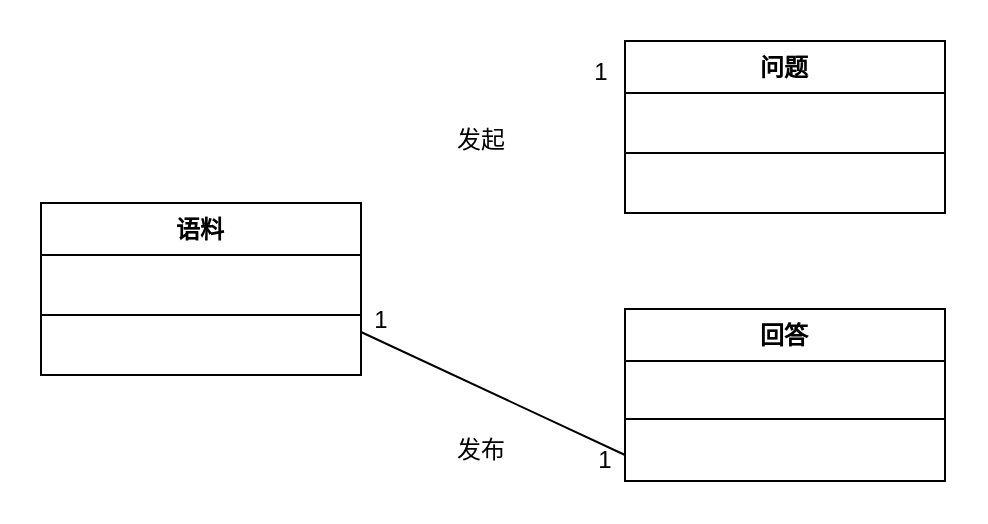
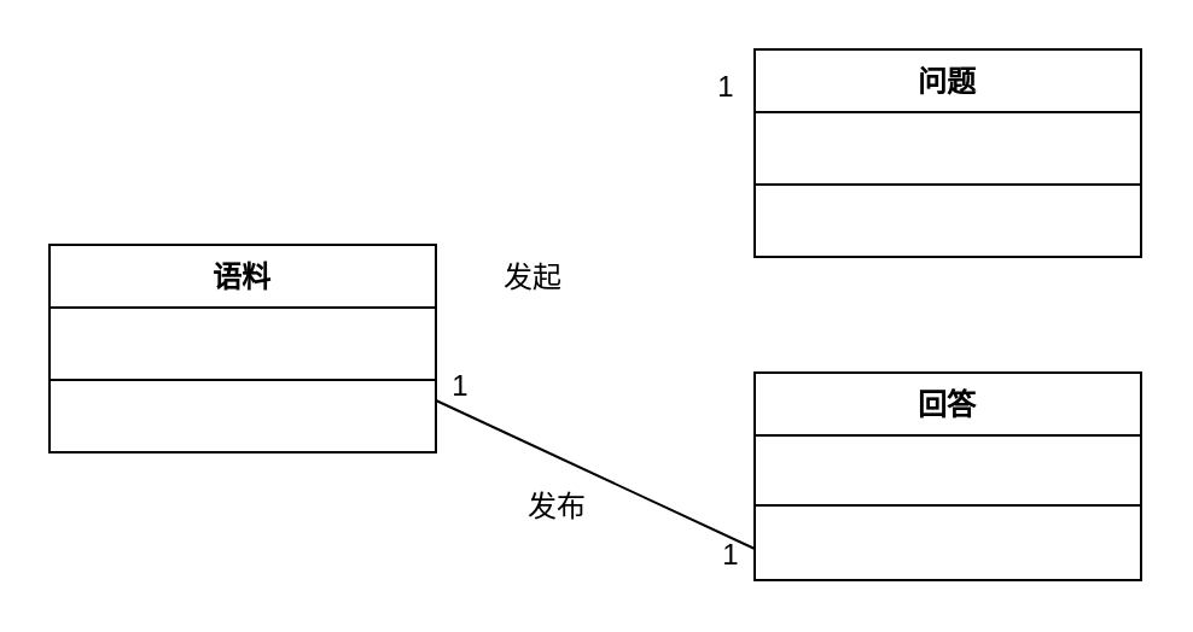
  <mxCell id="0" />
  <mxCell id="1" parent="0" />
  <mxCell id="2" value="问题" style="swimlane;fontStyle=1;align=center;verticalAlign=top;childLayout=stackLayout;horizontal=1;startSize=26;horizontalStack=0;resizeParent=1;resizeParentMax=0;resizeLast=0;collapsible=1;marginBottom=0;" vertex="1" parent="1"><mxGeometry x="312" y="20" width="160" height="86" as="geometry" /></mxCell>
  <mxCell id="3" value=" " style="text;strokeColor=none;fillColor=none;align=center;verticalAlign=middle;spacingLeft=4;spacingRight=4;overflow=hidden;rotatable=0;points=[[0,0.5],[1,0.5]];portConstraint=eastwest;" vertex="1" parent="2"><mxGeometry y="26" width="160" height="26" as="geometry" /></mxCell>
  <mxCell id="4" value="" style="line;strokeWidth=1;fillColor=none;align=left;verticalAlign=middle;spacingTop=-1;spacingLeft=3;spacingRight=3;rotatable=0;labelPosition=right;points=[];portConstraint=eastwest;" vertex="1" parent="2"><mxGeometry y="52" width="160" height="8" as="geometry" /></mxCell>
  <mxCell id="5" value=" " style="text;strokeColor=none;fillColor=none;align=left;verticalAlign=top;spacingLeft=4;spacingRight=4;overflow=hidden;rotatable=0;points=[[0,0.5],[1,0.5]];portConstraint=eastwest;" vertex="1" parent="2"><mxGeometry y="60" width="160" height="26" as="geometry" /></mxCell>
  <mxCell id="6" value="回答" style="swimlane;fontStyle=1;align=center;verticalAlign=top;childLayout=stackLayout;horizontal=1;startSize=26;horizontalStack=0;resizeParent=1;resizeParentMax=0;resizeLast=0;collapsible=1;marginBottom=0;" vertex="1" parent="1"><mxGeometry x="312" y="154" width="160" height="86" as="geometry" /></mxCell>
  <mxCell id="7" value=" " style="text;strokeColor=none;fillColor=none;align=center;verticalAlign=middle;spacingLeft=4;spacingRight=4;overflow=hidden;rotatable=0;points=[[0,0.5],[1,0.5]];portConstraint=eastwest;" vertex="1" parent="6"><mxGeometry y="26" width="160" height="24" as="geometry" /></mxCell>
  <mxCell id="8" value="" style="line;strokeWidth=1;fillColor=none;align=left;verticalAlign=middle;spacingTop=-1;spacingLeft=3;spacingRight=3;rotatable=0;labelPosition=right;points=[];portConstraint=eastwest;" vertex="1" parent="6"><mxGeometry y="50" width="160" height="10" as="geometry" /></mxCell>
  <mxCell id="9" value=" " style="text;strokeColor=none;fillColor=none;align=left;verticalAlign=top;spacingLeft=4;spacingRight=4;overflow=hidden;rotatable=0;points=[[0,0.5],[1,0.5]];portConstraint=eastwest;" vertex="1" parent="6"><mxGeometry y="60" width="160" height="26" as="geometry" /></mxCell>
  <mxCell id="10" style="edgeStyle=none;rounded=0;orthogonalLoop=1;jettySize=auto;html=1;exitX=1;exitY=0.75;exitDx=0;exitDy=0;entryX=0;entryY=0.5;entryDx=0;entryDy=0;endArrow=none;endFill=0;" edge="1" parent="1" source="13" target="9"><mxGeometry relative="1" as="geometry" /></mxCell>
  <mxCell id="11" value="1" style="text;html=1;align=center;verticalAlign=middle;resizable=0;points=[];autosize=1;" vertex="1" parent="1"><mxGeometry x="180" y="150" width="20" height="20" as="geometry" /></mxCell>
- <mxCell id="12" value="发布" style="text;html=1;align=center;verticalAlign=middle;resizable=0;points=[];autosize=1;" vertex="1" parent="1"><mxGeometry x="220" y="215" width="40" height="20" as="geometry" /></mxCell>
+ <mxCell id="12" value="发布" style="text;html=1;align=center;verticalAlign=middle;resizable=0;points=[];autosize=1;" vertex="1" parent="1"><mxGeometry x="210" y="200" width="40" height="20" as="geometry" /></mxCell>
  <mxCell id="13" value="语料" style="swimlane;fontStyle=1;align=center;verticalAlign=top;childLayout=stackLayout;horizontal=1;startSize=26;horizontalStack=0;resizeParent=1;resizeParentMax=0;resizeLast=0;collapsible=1;marginBottom=0;" vertex="1" parent="1"><mxGeometry x="20" y="101" width="160" height="86" as="geometry" /></mxCell>
  <mxCell id="14" value=" " style="text;strokeColor=none;fillColor=none;align=center;verticalAlign=middle;spacingLeft=4;spacingRight=4;overflow=hidden;rotatable=0;points=[[0,0.5],[1,0.5]];portConstraint=eastwest;" vertex="1" parent="13"><mxGeometry y="26" width="160" height="26" as="geometry" /></mxCell>
  <mxCell id="15" value="" style="line;strokeWidth=1;fillColor=none;align=left;verticalAlign=middle;spacingTop=-1;spacingLeft=3;spacingRight=3;rotatable=0;labelPosition=right;points=[];portConstraint=eastwest;" vertex="1" parent="13"><mxGeometry y="52" width="160" height="8" as="geometry" /></mxCell>
  <mxCell id="16" value=" " style="text;strokeColor=none;fillColor=none;align=left;verticalAlign=top;spacingLeft=4;spacingRight=4;overflow=hidden;rotatable=0;points=[[0,0.5],[1,0.5]];portConstraint=eastwest;" vertex="1" parent="13"><mxGeometry y="60" width="160" height="26" as="geometry" /></mxCell>
  <mxCell id="17" value="1" style="text;html=1;align=center;verticalAlign=middle;resizable=0;points=[];autosize=1;" vertex="1" parent="1"><mxGeometry x="292" y="220" width="20" height="20" as="geometry" /></mxCell>
  <mxCell id="18" value="1" style="text;html=1;align=center;verticalAlign=middle;resizable=0;points=[];autosize=1;" vertex="1" parent="1"><mxGeometry x="290" y="26" width="20" height="20" as="geometry" /></mxCell>
- <mxCell id="19" value="发起" style="text;html=1;align=center;verticalAlign=middle;resizable=0;points=[];autosize=1;" vertex="1" parent="1"><mxGeometry x="220" y="60" width="40" height="20" as="geometry" /></mxCell>
+ <mxCell id="19" value="发起" style="text;html=1;align=center;verticalAlign=middle;resizable=0;points=[];autosize=1;" vertex="1" parent="1"><mxGeometry x="200" y="105" width="40" height="20" as="geometry" /></mxCell>
